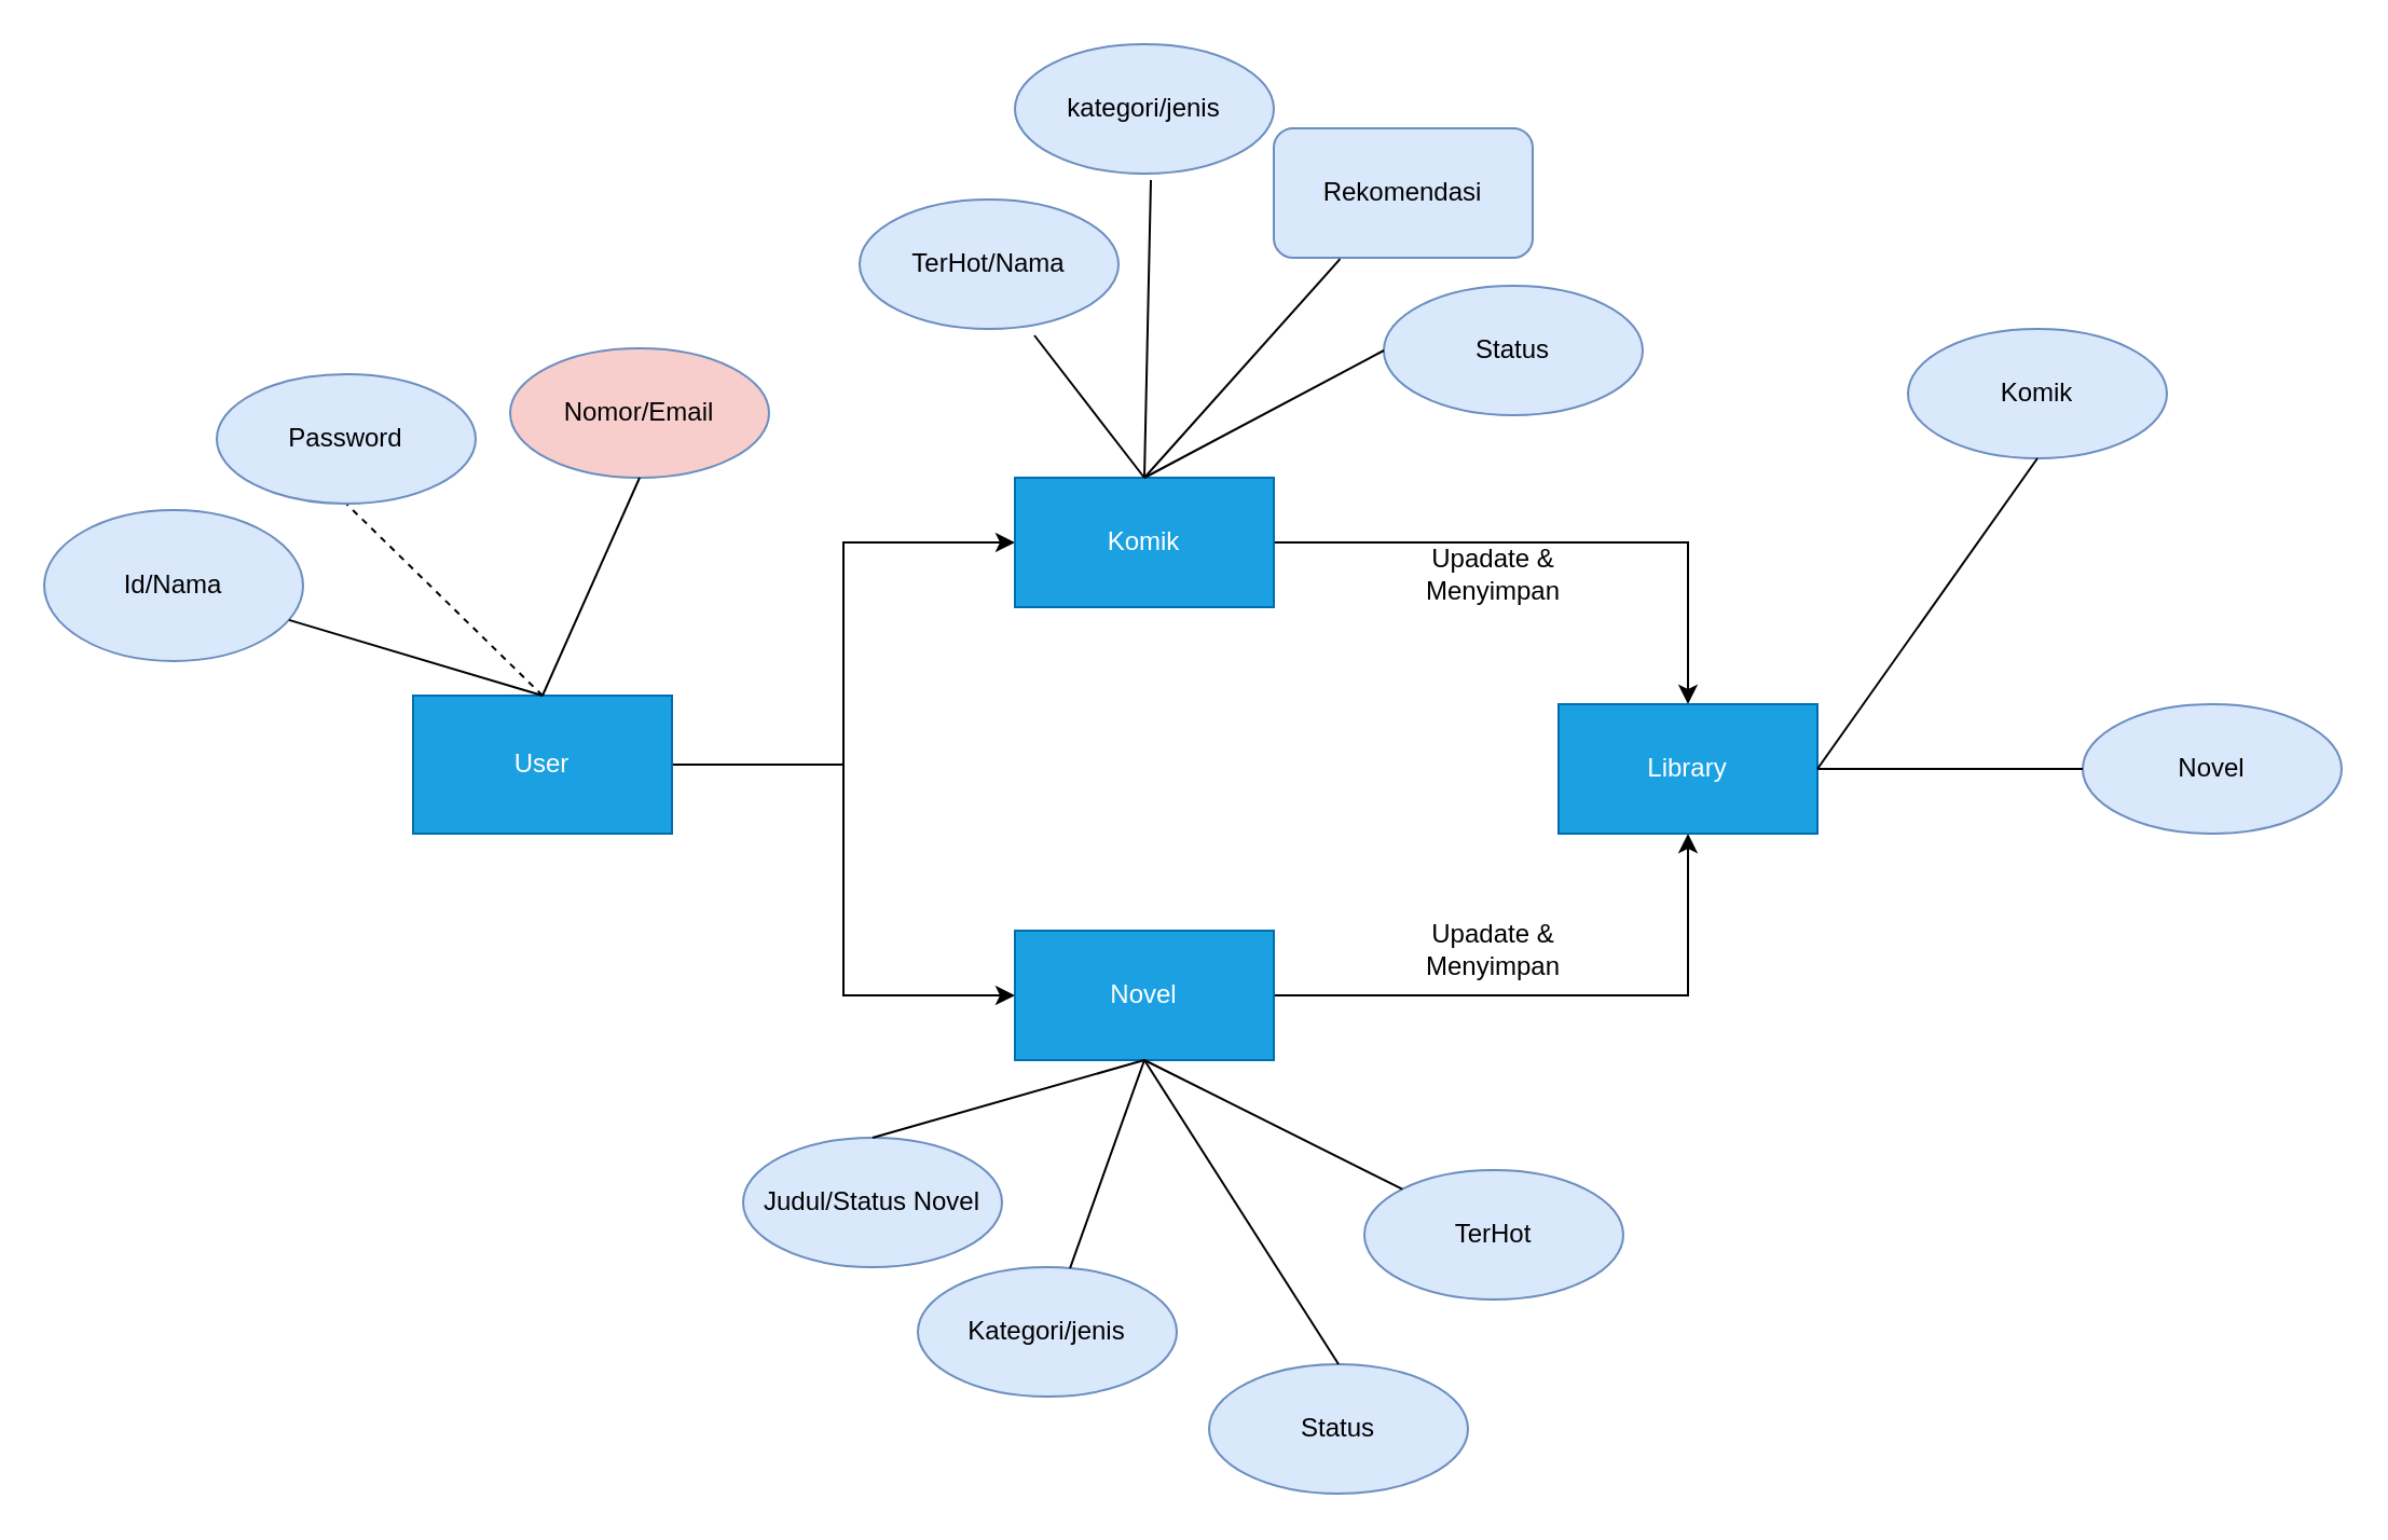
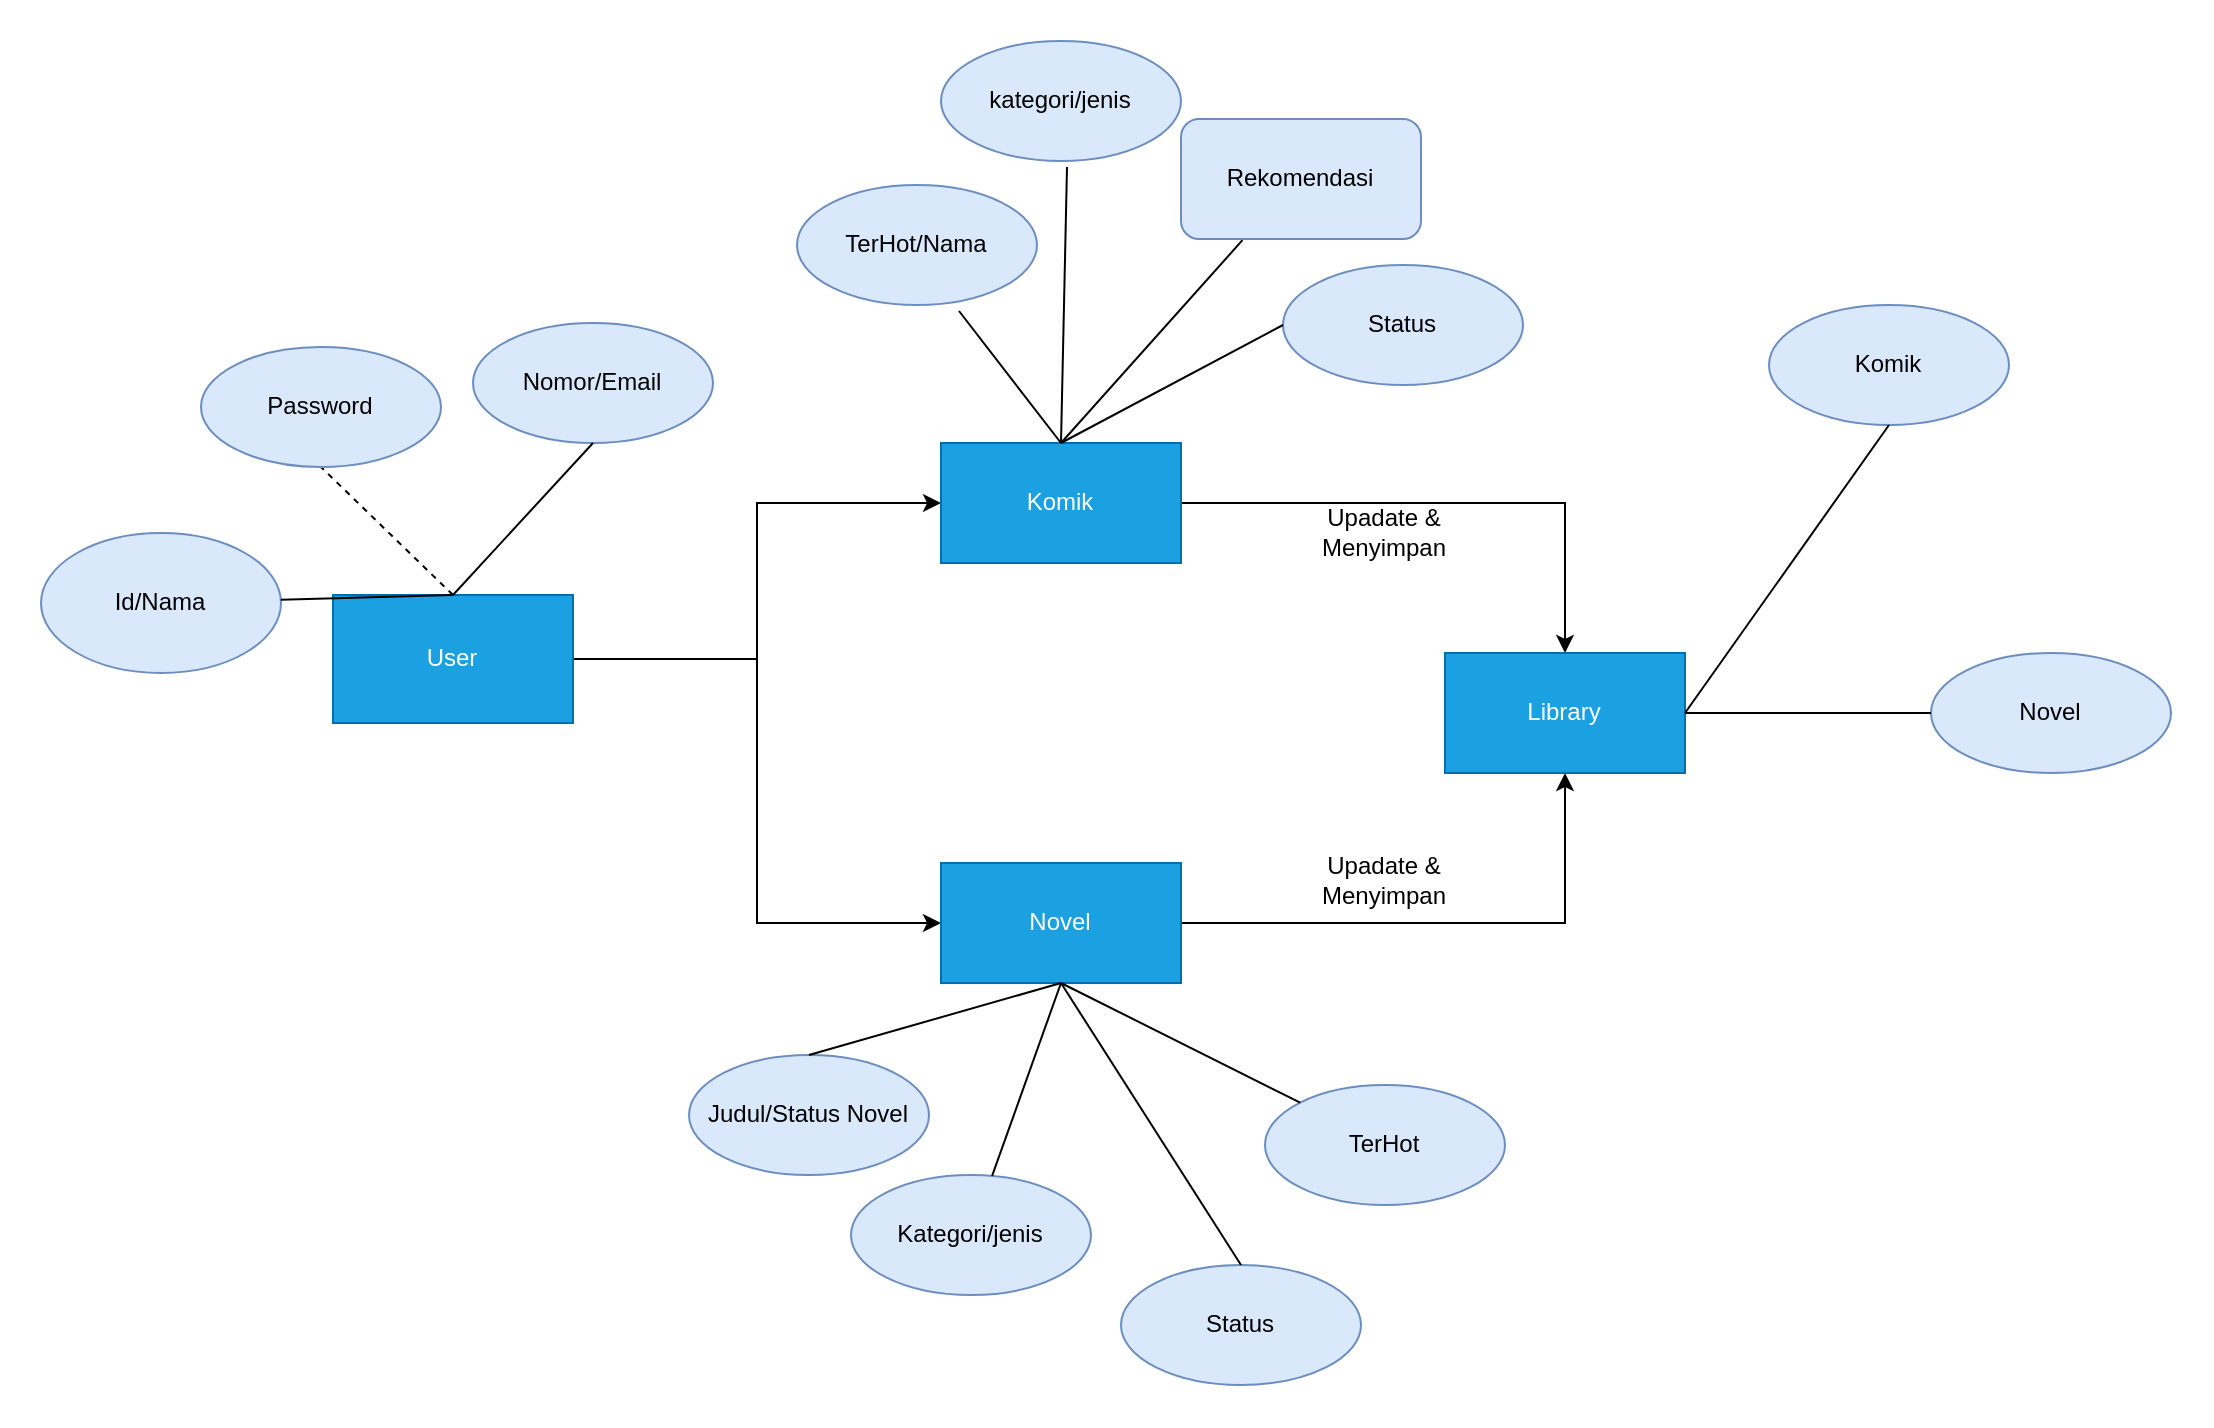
  <mxCell id="0" />
  <mxCell id="1" parent="0" />
  <mxCell id="2" style="edgeStyle=orthogonalEdgeStyle;rounded=0;orthogonalLoop=1;jettySize=auto;html=1;entryX=0;entryY=0.5;entryDx=0;entryDy=0;" edge="1" parent="1" source="4" target="12"><mxGeometry relative="1" as="geometry" /></mxCell>
  <mxCell id="3" style="edgeStyle=orthogonalEdgeStyle;rounded=0;orthogonalLoop=1;jettySize=auto;html=1;entryX=0;entryY=0.5;entryDx=0;entryDy=0;" edge="1" parent="1" source="4" target="20"><mxGeometry relative="1" as="geometry" /></mxCell>
- <mxCell id="4" value="User" style="rounded=0;whiteSpace=wrap;html=1;fillColor=#1ba1e2;strokeColor=#006EAF;fontColor=#ffffff;" vertex="1" parent="1"><mxGeometry x="191" y="322" width="120" height="64" as="geometry" /></mxCell>
- <mxCell id="5" value="Id/Nama" style="ellipse;whiteSpace=wrap;html=1;fillColor=#dae8fc;strokeColor=#6c8ebf;" vertex="1" parent="1"><mxGeometry x="20" y="236" width="120" height="70" as="geometry" /></mxCell>
+ <mxCell id="4" value="User" style="rounded=0;whiteSpace=wrap;html=1;fillColor=#1ba1e2;strokeColor=#006EAF;fontColor=#ffffff;" vertex="1" parent="1"><mxGeometry x="166" y="297" width="120" height="64" as="geometry" /></mxCell>
+ <mxCell id="5" value="Id/Nama" style="ellipse;whiteSpace=wrap;html=1;fillColor=#dae8fc;strokeColor=#6c8ebf;" vertex="1" parent="1"><mxGeometry x="20" y="266" width="120" height="70" as="geometry" /></mxCell>
  <mxCell id="6" value="" style="endArrow=none;html=1;rounded=0;exitX=0.5;exitY=0;exitDx=0;exitDy=0;" edge="1" parent="1" source="4" target="5"><mxGeometry width="50" height="50" relative="1" as="geometry"><mxPoint x="35" y="272" as="sourcePoint" /><mxPoint x="85" y="222" as="targetPoint" /></mxGeometry></mxCell>
  <mxCell id="7" value="" style="endArrow=none;html=1;rounded=0;exitX=0.5;exitY=0;exitDx=0;exitDy=0;entryX=0.5;entryY=1;entryDx=0;entryDy=0;dashed=1;" edge="1" parent="1" source="4" target="9"><mxGeometry width="50" height="50" relative="1" as="geometry"><mxPoint x="35" y="352" as="sourcePoint" /><mxPoint x="25" y="252" as="targetPoint" /></mxGeometry></mxCell>
- <mxCell id="8" value="Nomor/Email" style="ellipse;whiteSpace=wrap;html=1;fillColor=#f8cecc;strokeColor=#6c8ebf;" vertex="1" parent="1"><mxGeometry x="236" y="161" width="120" height="60" as="geometry" /></mxCell>
+ <mxCell id="8" value="Nomor/Email" style="ellipse;whiteSpace=wrap;html=1;fillColor=#dae8fc;strokeColor=#6c8ebf;" vertex="1" parent="1"><mxGeometry x="236" y="161" width="120" height="60" as="geometry" /></mxCell>
  <mxCell id="9" value="Password" style="ellipse;whiteSpace=wrap;html=1;fillColor=#dae8fc;strokeColor=#6c8ebf;" vertex="1" parent="1"><mxGeometry x="100" y="173" width="120" height="60" as="geometry" /></mxCell>
  <mxCell id="10" value="" style="endArrow=none;html=1;rounded=0;entryX=0.5;entryY=1;entryDx=0;entryDy=0;exitX=0.5;exitY=0;exitDx=0;exitDy=0;" edge="1" parent="1" source="4" target="8"><mxGeometry width="50" height="50" relative="1" as="geometry"><mxPoint x="236" y="290" as="sourcePoint" /><mxPoint x="125" y="172" as="targetPoint" /></mxGeometry></mxCell>
  <mxCell id="11" style="edgeStyle=orthogonalEdgeStyle;rounded=0;orthogonalLoop=1;jettySize=auto;html=1;entryX=0.5;entryY=1;entryDx=0;entryDy=0;" edge="1" parent="1" source="12" target="31"><mxGeometry relative="1" as="geometry" /></mxCell>
  <mxCell id="12" value="Novel" style="rounded=0;whiteSpace=wrap;html=1;fillColor=#1ba1e2;strokeColor=#006EAF;fontColor=#ffffff;" vertex="1" parent="1"><mxGeometry x="470" y="431" width="120" height="60" as="geometry" /></mxCell>
  <mxCell id="13" value="Judul/Status Novel" style="ellipse;whiteSpace=wrap;html=1;fillColor=#dae8fc;strokeColor=#6c8ebf;" vertex="1" parent="1"><mxGeometry x="344" y="527" width="120" height="60" as="geometry" /></mxCell>
  <mxCell id="14" value="Kategori/jenis" style="ellipse;whiteSpace=wrap;html=1;fillColor=#dae8fc;strokeColor=#6c8ebf;" vertex="1" parent="1"><mxGeometry x="425" y="587" width="120" height="60" as="geometry" /></mxCell>
  <mxCell id="15" value="Status" style="ellipse;whiteSpace=wrap;html=1;fillColor=#dae8fc;strokeColor=#6c8ebf;" vertex="1" parent="1"><mxGeometry x="560" y="632" width="120" height="60" as="geometry" /></mxCell>
  <mxCell id="16" value="TerHot" style="ellipse;whiteSpace=wrap;html=1;fillColor=#dae8fc;strokeColor=#6c8ebf;" vertex="1" parent="1"><mxGeometry x="632" y="542" width="120" height="60" as="geometry" /></mxCell>
  <mxCell id="17" value="" style="endArrow=none;html=1;rounded=0;exitX=0.5;exitY=1;exitDx=0;exitDy=0;" edge="1" parent="1" source="12" target="14"><mxGeometry width="50" height="50" relative="1" as="geometry"><mxPoint x="290" y="641" as="sourcePoint" /><mxPoint x="179.44" y="581.24" as="targetPoint" /></mxGeometry></mxCell>
  <mxCell id="18" value="" style="endArrow=none;html=1;rounded=0;entryX=0.5;entryY=0;entryDx=0;entryDy=0;exitX=0.5;exitY=1;exitDx=0;exitDy=0;" edge="1" parent="1" source="12" target="15"><mxGeometry width="50" height="50" relative="1" as="geometry"><mxPoint x="290" y="686" as="sourcePoint" /><mxPoint x="353" y="524" as="targetPoint" /></mxGeometry></mxCell>
  <mxCell id="19" style="edgeStyle=orthogonalEdgeStyle;rounded=0;orthogonalLoop=1;jettySize=auto;html=1;entryX=0.5;entryY=0;entryDx=0;entryDy=0;" edge="1" parent="1" source="20" target="31"><mxGeometry relative="1" as="geometry" /></mxCell>
  <mxCell id="20" value="Komik" style="rounded=0;whiteSpace=wrap;html=1;fillColor=#1ba1e2;fontColor=#ffffff;strokeColor=#006EAF;" vertex="1" parent="1"><mxGeometry x="470" y="221" width="120" height="60" as="geometry" /></mxCell>
  <mxCell id="21" value="TerHot/Nama" style="ellipse;whiteSpace=wrap;html=1;fillColor=#dae8fc;strokeColor=#6c8ebf;" vertex="1" parent="1"><mxGeometry x="398" y="92" width="120" height="60" as="geometry" /></mxCell>
  <mxCell id="22" value="Status" style="ellipse;whiteSpace=wrap;html=1;fillColor=#dae8fc;strokeColor=#6c8ebf;" vertex="1" parent="1"><mxGeometry x="641" y="132" width="120" height="60" as="geometry" /></mxCell>
  <mxCell id="23" value="Rekomendasi" style="whiteSpace=wrap;html=1;fillColor=#dae8fc;strokeColor=#6c8ebf;rounded=1;" vertex="1" parent="1"><mxGeometry x="590" y="59" width="120" height="60" as="geometry" /></mxCell>
  <mxCell id="24" value="kategori/jenis" style="ellipse;whiteSpace=wrap;html=1;fillColor=#dae8fc;strokeColor=#6c8ebf;" vertex="1" parent="1"><mxGeometry x="470" y="20" width="120" height="60" as="geometry" /></mxCell>
  <mxCell id="25" value="" style="endArrow=none;html=1;rounded=0;entryX=0.675;entryY=1.05;entryDx=0;entryDy=0;entryPerimeter=0;exitX=0.5;exitY=0;exitDx=0;exitDy=0;" edge="1" parent="1" source="20" target="21"><mxGeometry width="50" height="50" relative="1" as="geometry"><mxPoint x="470" y="218" as="sourcePoint" /><mxPoint x="583" y="171" as="targetPoint" /></mxGeometry></mxCell>
  <mxCell id="26" value="" style="endArrow=none;html=1;rounded=0;exitX=0.5;exitY=0;exitDx=0;exitDy=0;" edge="1" parent="1" source="20"><mxGeometry width="50" height="50" relative="1" as="geometry"><mxPoint x="542" y="227" as="sourcePoint" /><mxPoint x="533" y="83" as="targetPoint" /></mxGeometry></mxCell>
  <mxCell id="27" value="" style="endArrow=none;html=1;rounded=0;entryX=0.256;entryY=1.01;entryDx=0;entryDy=0;entryPerimeter=0;exitX=0.5;exitY=0;exitDx=0;exitDy=0;" edge="1" parent="1" source="20" target="23"><mxGeometry width="50" height="50" relative="1" as="geometry"><mxPoint x="587" y="200" as="sourcePoint" /><mxPoint x="542" y="92" as="targetPoint" /></mxGeometry></mxCell>
  <mxCell id="28" value="" style="endArrow=none;html=1;rounded=0;entryX=0;entryY=0.5;entryDx=0;entryDy=0;exitX=0.5;exitY=0;exitDx=0;exitDy=0;" edge="1" parent="1" source="20" target="22"><mxGeometry width="50" height="50" relative="1" as="geometry"><mxPoint x="539" y="230" as="sourcePoint" /><mxPoint x="629.72" y="128.6" as="targetPoint" /></mxGeometry></mxCell>
  <mxCell id="29" value="" style="endArrow=none;html=1;rounded=0;entryX=0.5;entryY=0;entryDx=0;entryDy=0;exitX=0.5;exitY=1;exitDx=0;exitDy=0;" edge="1" parent="1" source="12" target="13"><mxGeometry width="50" height="50" relative="1" as="geometry"><mxPoint x="350.878" y="481" as="sourcePoint" /><mxPoint x="368" y="533" as="targetPoint" /></mxGeometry></mxCell>
  <mxCell id="30" value="" style="endArrow=none;html=1;rounded=0;entryX=0;entryY=0;entryDx=0;entryDy=0;exitX=0.5;exitY=1;exitDx=0;exitDy=0;" edge="1" parent="1" source="12" target="16"><mxGeometry width="50" height="50" relative="1" as="geometry"><mxPoint x="341" y="481" as="sourcePoint" /><mxPoint x="413" y="587" as="targetPoint" /></mxGeometry></mxCell>
  <mxCell id="31" value="Library" style="rounded=0;whiteSpace=wrap;html=1;fillColor=#1ba1e2;strokeColor=#006EAF;fontColor=#ffffff;" vertex="1" parent="1"><mxGeometry x="722" y="326" width="120" height="60" as="geometry" /></mxCell>
  <mxCell id="32" value="Komik" style="ellipse;whiteSpace=wrap;html=1;fillColor=#dae8fc;strokeColor=#6c8ebf;" vertex="1" parent="1"><mxGeometry x="884" y="152" width="120" height="60" as="geometry" /></mxCell>
  <mxCell id="33" value="Novel" style="ellipse;whiteSpace=wrap;html=1;fillColor=#dae8fc;strokeColor=#6c8ebf;" vertex="1" parent="1"><mxGeometry x="965" y="326" width="120" height="60" as="geometry" /></mxCell>
  <mxCell id="34" value="Upadate &amp;amp; Menyimpan" style="text;html=1;strokeColor=none;fillColor=none;align=center;verticalAlign=middle;whiteSpace=wrap;rounded=0;" vertex="1" parent="1"><mxGeometry x="662" y="251" width="60" height="30" as="geometry" /></mxCell>
  <mxCell id="35" value="Upadate &amp;amp; Menyimpan" style="text;html=1;strokeColor=none;fillColor=none;align=center;verticalAlign=middle;whiteSpace=wrap;rounded=0;" vertex="1" parent="1"><mxGeometry x="662" y="425" width="60" height="30" as="geometry" /></mxCell>
  <mxCell id="36" value="" style="endArrow=none;html=1;rounded=0;entryX=0.5;entryY=1;entryDx=0;entryDy=0;exitX=1;exitY=0.5;exitDx=0;exitDy=0;" edge="1" parent="1" source="31" target="32"><mxGeometry width="50" height="50" relative="1" as="geometry"><mxPoint x="875" y="353" as="sourcePoint" /><mxPoint x="959" y="306" as="targetPoint" /></mxGeometry></mxCell>
  <mxCell id="37" value="" style="endArrow=none;html=1;rounded=0;entryX=0;entryY=0.5;entryDx=0;entryDy=0;exitX=1;exitY=0.5;exitDx=0;exitDy=0;" edge="1" parent="1" source="31" target="33"><mxGeometry width="50" height="50" relative="1" as="geometry"><mxPoint x="851" y="365" as="sourcePoint" /><mxPoint x="953" y="221" as="targetPoint" /></mxGeometry></mxCell>
